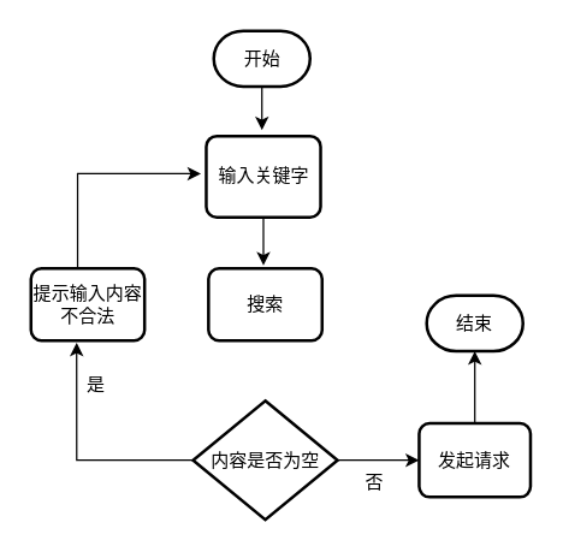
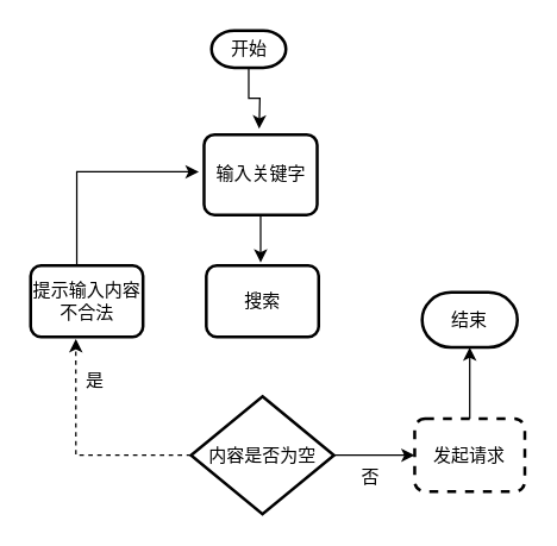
  <mxCell id="0" />
  <mxCell id="1" parent="0" />
  <mxCell id="2" style="edgeStyle=orthogonalEdgeStyle;rounded=0;orthogonalLoop=1;jettySize=auto;html=1;" edge="1" parent="1" source="3"><mxGeometry relative="1" as="geometry"><mxPoint x="173.5" y="86" as="targetPoint" /></mxGeometry></mxCell>
- <mxCell id="3" value="开始" style="strokeWidth=2;html=1;shape=mxgraph.flowchart.terminator;whiteSpace=wrap;" vertex="1" parent="1"><mxGeometry x="141.5" y="20" width="64" height="37" as="geometry" /></mxCell>
+ <mxCell id="3" value="开始" style="strokeWidth=2;html=1;shape=mxgraph.flowchart.terminator;whiteSpace=wrap;" vertex="1" parent="1"><mxGeometry x="141.5" y="20" width="50" height="25" as="geometry" /></mxCell>
  <mxCell id="4" style="edgeStyle=orthogonalEdgeStyle;rounded=0;orthogonalLoop=1;jettySize=auto;html=1;entryX=0;entryY=0.5;entryDx=0;entryDy=0;" edge="1" parent="1" source="6" target="11"><mxGeometry relative="1" as="geometry" /></mxCell>
- <mxCell id="5" style="edgeStyle=orthogonalEdgeStyle;rounded=0;orthogonalLoop=1;jettySize=auto;html=1;entryX=0.402;entryY=1.028;entryDx=0;entryDy=0;entryPerimeter=0;" edge="1" parent="1" source="6" target="16"><mxGeometry relative="1" as="geometry"><mxPoint x="47.667" y="305.5" as="targetPoint" /></mxGeometry></mxCell>
+ <mxCell id="5" style="edgeStyle=orthogonalEdgeStyle;rounded=0;orthogonalLoop=1;jettySize=auto;html=1;entryX=0.402;entryY=1.028;entryDx=0;entryDy=0;entryPerimeter=0;dashed=1;" edge="1" parent="1" source="6" target="16"><mxGeometry relative="1" as="geometry"><mxPoint x="47.667" y="305.5" as="targetPoint" /></mxGeometry></mxCell>
  <mxCell id="6" value="内容是否为空" style="strokeWidth=2;html=1;shape=mxgraph.flowchart.decision;whiteSpace=wrap;" vertex="1" parent="1"><mxGeometry x="127.75" y="266" width="96" height="79" as="geometry" /></mxCell>
  <mxCell id="7" style="edgeStyle=orthogonalEdgeStyle;rounded=0;orthogonalLoop=1;jettySize=auto;html=1;" edge="1" parent="1" source="8"><mxGeometry relative="1" as="geometry"><mxPoint x="174.5" y="176" as="targetPoint" /></mxGeometry></mxCell>
  <mxCell id="8" value="输入关键字" style="rounded=1;whiteSpace=wrap;html=1;absoluteArcSize=1;arcSize=14;strokeWidth=2;" vertex="1" parent="1"><mxGeometry x="136.5" y="90" width="76" height="54" as="geometry" /></mxCell>
  <mxCell id="9" value="搜索" style="rounded=1;whiteSpace=wrap;html=1;absoluteArcSize=1;arcSize=14;strokeWidth=2;" vertex="1" parent="1"><mxGeometry x="138" y="178" width="75.5" height="48" as="geometry" /></mxCell>
  <mxCell id="10" style="edgeStyle=orthogonalEdgeStyle;rounded=0;orthogonalLoop=1;jettySize=auto;html=1;entryX=0.5;entryY=1;entryDx=0;entryDy=0;entryPerimeter=0;" edge="1" parent="1" source="11" target="14"><mxGeometry relative="1" as="geometry" /></mxCell>
- <mxCell id="11" value="发起请求" style="rounded=1;whiteSpace=wrap;html=1;absoluteArcSize=1;arcSize=14;strokeWidth=2;" vertex="1" parent="1"><mxGeometry x="278" y="281" width="74" height="49" as="geometry" /></mxCell>
+ <mxCell id="11" value="发起请求" style="rounded=1;whiteSpace=wrap;html=1;absoluteArcSize=1;arcSize=14;strokeWidth=2;dashed=1;" vertex="1" parent="1"><mxGeometry x="278" y="281" width="74" height="49" as="geometry" /></mxCell>
  <mxCell id="12" value="否" style="text;html=1;align=center;verticalAlign=middle;resizable=0;points=[];autosize=1;strokeColor=none;fillColor=none;" vertex="1" parent="1"><mxGeometry x="233" y="311" width="30" height="20" as="geometry" /></mxCell>
  <mxCell id="13" value="是" style="text;html=1;align=center;verticalAlign=middle;resizable=0;points=[];autosize=1;strokeColor=none;fillColor=none;" vertex="1" parent="1"><mxGeometry x="48" y="246" width="30" height="20" as="geometry" /></mxCell>
  <mxCell id="14" value="结束" style="strokeWidth=2;html=1;shape=mxgraph.flowchart.terminator;whiteSpace=wrap;" vertex="1" parent="1"><mxGeometry x="283" y="196" width="64" height="37" as="geometry" /></mxCell>
  <mxCell id="15" style="edgeStyle=orthogonalEdgeStyle;rounded=0;orthogonalLoop=1;jettySize=auto;html=1;" edge="1" parent="1"><mxGeometry relative="1" as="geometry"><mxPoint x="133" y="115" as="targetPoint" /><mxPoint x="51" y="178" as="sourcePoint" /><Array as="points"><mxPoint x="51" y="115" /></Array></mxGeometry></mxCell>
  <mxCell id="16" value="提示输入内容不合法" style="rounded=1;whiteSpace=wrap;html=1;absoluteArcSize=1;arcSize=14;strokeWidth=2;" vertex="1" parent="1"><mxGeometry x="20" y="178" width="75.5" height="48" as="geometry" /></mxCell>
